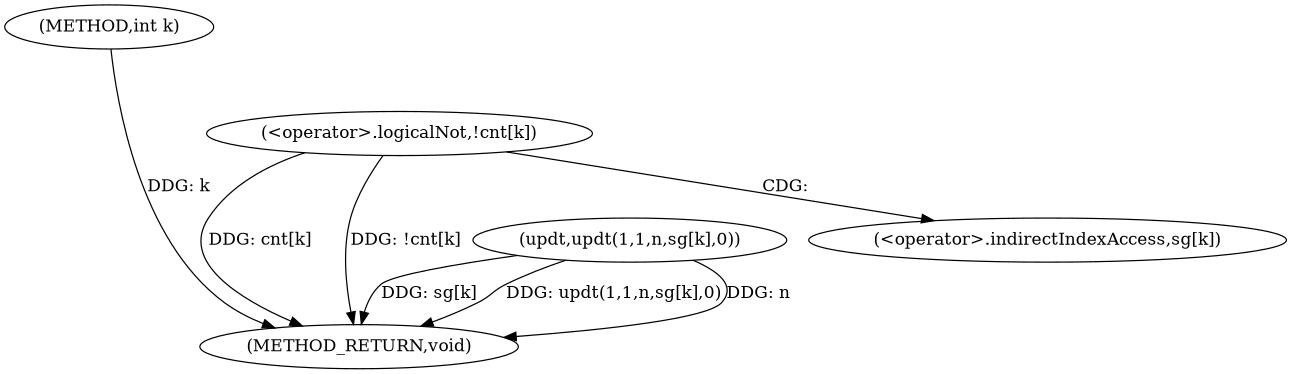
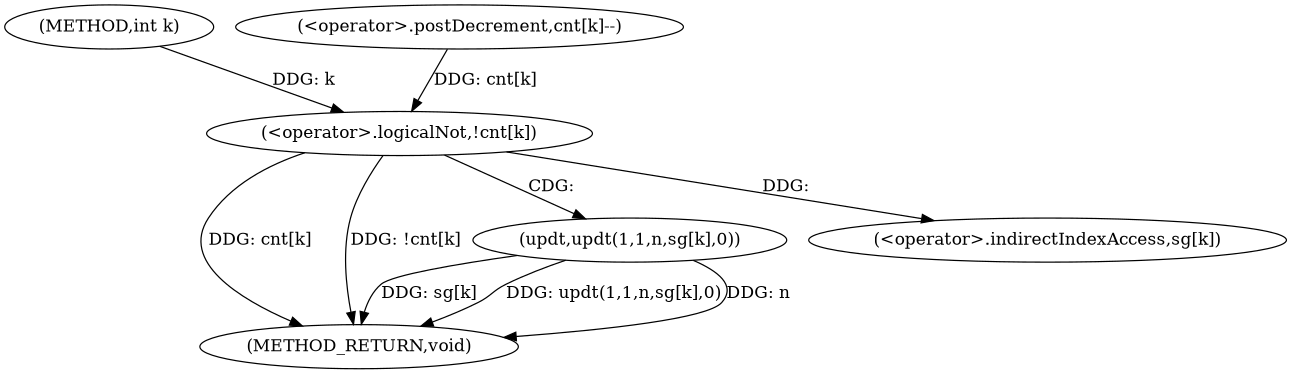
  digraph {
    n1 [label="(METHOD,int k)"]
    n2 [label="(METHOD_RETURN,void)"]
    n3 [label="(updt,updt(1,1,n,sg[k],0))"]
+   n4 [label="(<operator>.postDecrement,cnt[k]--)"]
    n5 [label="(<operator>.logicalNot,!cnt[k])"]
    n6 [label="(<operator>.indirectIndexAccess,sg[k])"]
-   n1 -> n2 [label="DDG: k"]
+   n1 -> n5 [label="DDG: k"]
    n3 -> n2 [label="DDG: sg[k]"]
    n3 -> n2 [label="DDG: updt(1,1,n,sg[k],0)"]
    n3 -> n2 [label="DDG: n"]
+   n4 -> n5 [label="DDG: cnt[k]"]
    n5 -> n2 [label="DDG: cnt[k]"]
    n5 -> n2 [label="DDG: !cnt[k]"]
-   n5 -> n6 [label="CDG: "]
+   n5 -> n3 [label="CDG: "]
+   n5 -> n6 [label="DDG: "]
  }
